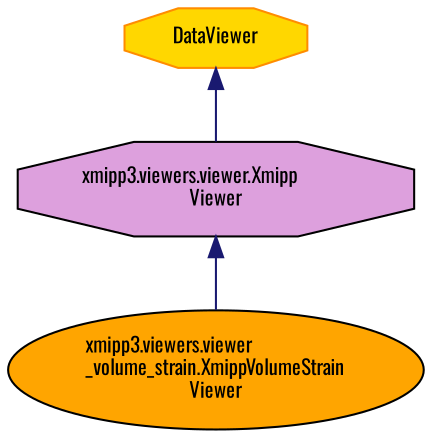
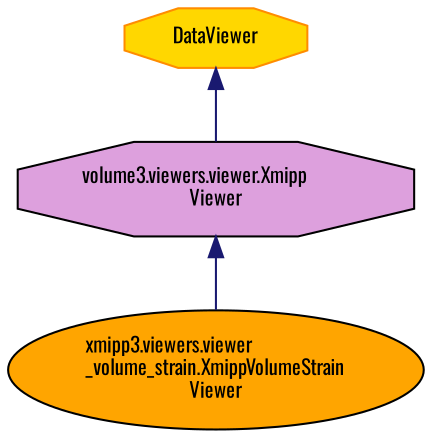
  digraph {
    fontname=Oswald
    node [color=black fontname=Oswald fontsize=10 shape=octagon style=filled]
    edge [color=midnightblue dir=back fontname=Oswald fontsize=10 labelfontname=Helvetica labelfontsize=10 style=solid]
    n1 [fillcolor=orange fontcolor=black height=0.2 label="xmipp3.viewers.viewer\l_volume_strain.XmippVolumeStrain\lViewer" shape=ellipse width=0.4]
-   n2 [fillcolor=plum height=0.2 label="xmipp3.viewers.viewer.Xmipp\lViewer" width=0.4]
+   n2 [fillcolor=plum height=0.2 label="volume3.viewers.viewer.Xmipp\lViewer" width=0.4]
    n3 [color=darkorange fillcolor=gold height=0.2 label=DataViewer width=0.4]
    n2 -> n1
    n3 -> n2
  }
